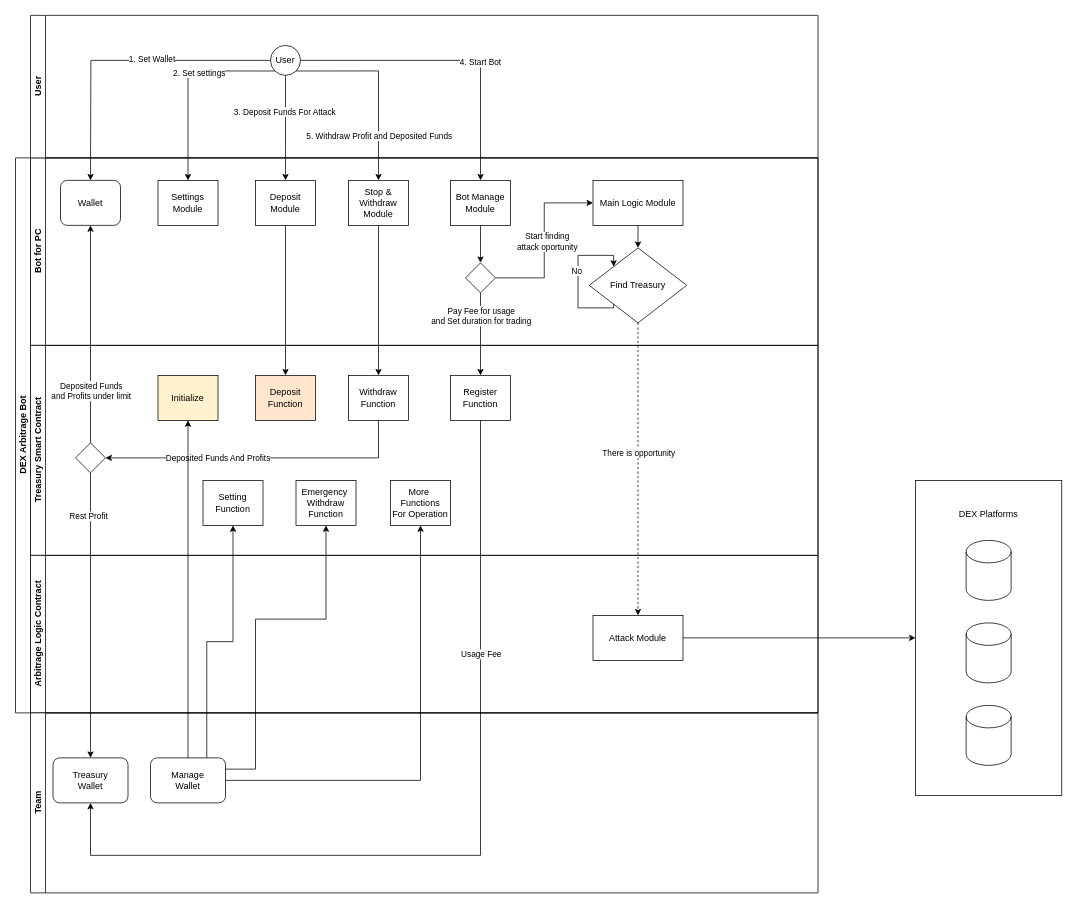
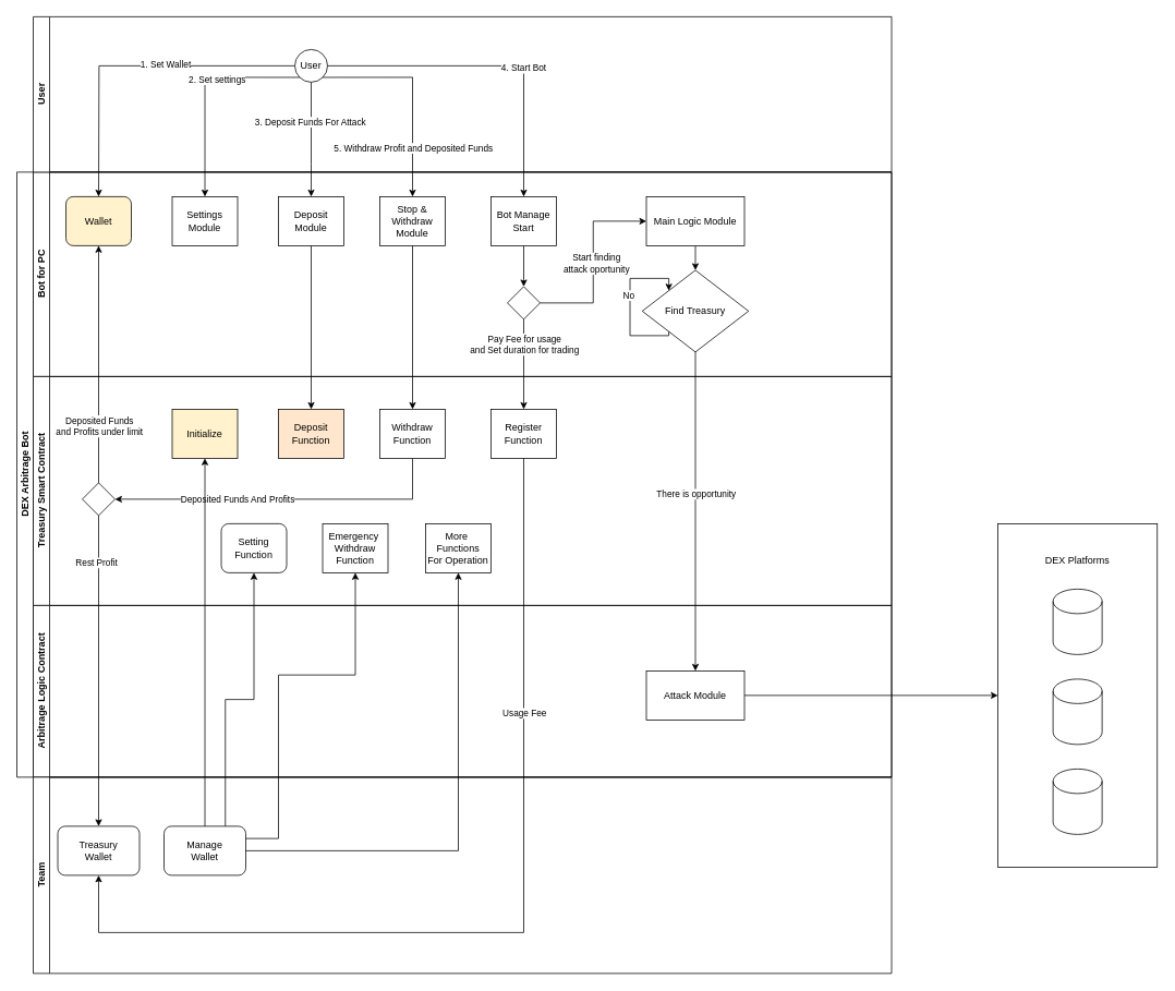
  <mxCell id="0" />
  <mxCell id="1" parent="0" />
  <mxCell id="2" value="DEX Arbitrage Bot" style="swimlane;html=1;childLayout=stackLayout;resizeParent=1;resizeParentMax=0;horizontal=0;startSize=20;horizontalStack=0;" parent="1" vertex="1"><mxGeometry x="20" y="210" width="1070" height="740" as="geometry" /></mxCell>
  <mxCell id="3" style="edgeStyle=orthogonalEdgeStyle;rounded=0;orthogonalLoop=1;jettySize=auto;html=1;exitX=0.5;exitY=1;exitDx=0;exitDy=0;entryX=0.5;entryY=0;entryDx=0;entryDy=0;" edge="1" parent="2" source="11" target="23"><mxGeometry relative="1" as="geometry" /></mxCell>
  <mxCell id="4" style="edgeStyle=orthogonalEdgeStyle;rounded=0;orthogonalLoop=1;jettySize=auto;html=1;exitX=0.5;exitY=1;exitDx=0;exitDy=0;" edge="1" parent="2" source="12" target="26"><mxGeometry relative="1" as="geometry" /></mxCell>
  <mxCell id="5" style="edgeStyle=orthogonalEdgeStyle;rounded=0;orthogonalLoop=1;jettySize=auto;html=1;exitX=0.5;exitY=1;exitDx=0;exitDy=0;entryX=0.5;entryY=0;entryDx=0;entryDy=0;" edge="1" parent="2" source="18" target="27"><mxGeometry relative="1" as="geometry" /></mxCell>
  <mxCell id="6" value="Pay Fee for usage &lt;br&gt;and Set duration for trading" style="edgeLabel;html=1;align=center;verticalAlign=middle;resizable=0;points=[];" vertex="1" connectable="0" parent="5"><mxGeometry x="0.11" y="1" relative="1" as="geometry"><mxPoint x="-1" y="-31" as="offset" /></mxGeometry></mxCell>
  <mxCell id="7" value="Bot for PC" style="swimlane;html=1;startSize=20;horizontal=0;" parent="2" vertex="1"><mxGeometry x="20" width="1050" height="250" as="geometry" /></mxCell>
  <mxCell id="8" value="Settings&lt;br&gt;Module" style="rounded=0;whiteSpace=wrap;html=1;fontFamily=Helvetica;fontSize=12;fontColor=#000000;align=center;" parent="7" vertex="1"><mxGeometry x="170" y="30" width="80" height="60" as="geometry" /></mxCell>
  <mxCell id="9" style="edgeStyle=orthogonalEdgeStyle;rounded=0;orthogonalLoop=1;jettySize=auto;html=1;exitX=0.5;exitY=1;exitDx=0;exitDy=0;entryX=0.5;entryY=0;entryDx=0;entryDy=0;" edge="1" parent="7" source="10" target="18"><mxGeometry relative="1" as="geometry" /></mxCell>
- <mxCell id="10" value="Bot Manage&lt;br&gt;Module" style="rounded=0;whiteSpace=wrap;html=1;fontFamily=Helvetica;fontSize=12;fontColor=#000000;align=center;" parent="7" vertex="1"><mxGeometry x="560" y="30" width="80" height="60" as="geometry" /></mxCell>
+ <mxCell id="10" value="Bot Manage&lt;br&gt;Start" style="rounded=0;whiteSpace=wrap;html=1;fontFamily=Helvetica;fontSize=12;fontColor=#000000;align=center;" parent="7" vertex="1"><mxGeometry x="560" y="30" width="80" height="60" as="geometry" /></mxCell>
  <mxCell id="11" value="Deposit&lt;br&gt;Module" style="rounded=0;whiteSpace=wrap;html=1;fontFamily=Helvetica;fontSize=12;fontColor=#000000;align=center;" vertex="1" parent="7"><mxGeometry x="300" y="30" width="80" height="60" as="geometry" /></mxCell>
  <mxCell id="12" value="Stop &amp;amp; Withdraw&lt;br&gt;Module" style="rounded=0;whiteSpace=wrap;html=1;fontFamily=Helvetica;fontSize=12;fontColor=#000000;align=center;" vertex="1" parent="7"><mxGeometry x="424" y="30" width="80" height="60" as="geometry" /></mxCell>
- <mxCell id="13" value="Wallet" style="rounded=1;whiteSpace=wrap;html=1;" vertex="1" parent="7"><mxGeometry x="40" y="30" width="80" height="60" as="geometry" /></mxCell>
+ <mxCell id="13" value="Wallet" style="rounded=1;whiteSpace=wrap;html=1;fillColor=#fff2cc;" vertex="1" parent="7"><mxGeometry x="40" y="30" width="80" height="60" as="geometry" /></mxCell>
  <mxCell id="14" style="edgeStyle=orthogonalEdgeStyle;rounded=0;orthogonalLoop=1;jettySize=auto;html=1;exitX=0.5;exitY=1;exitDx=0;exitDy=0;entryX=0.5;entryY=0;entryDx=0;entryDy=0;" edge="1" parent="7" source="15" target="19"><mxGeometry relative="1" as="geometry" /></mxCell>
  <mxCell id="15" value="Main Logic Module" style="rounded=0;whiteSpace=wrap;html=1;" vertex="1" parent="7"><mxGeometry x="750" y="30" width="120" height="60" as="geometry" /></mxCell>
  <mxCell id="16" style="edgeStyle=orthogonalEdgeStyle;rounded=0;orthogonalLoop=1;jettySize=auto;html=1;exitX=1;exitY=0.5;exitDx=0;exitDy=0;entryX=0;entryY=0.5;entryDx=0;entryDy=0;" edge="1" parent="7" source="18" target="15"><mxGeometry relative="1" as="geometry" /></mxCell>
  <mxCell id="17" value="Start finding &lt;br&gt;attack oportunity" style="edgeLabel;html=1;align=center;verticalAlign=middle;resizable=0;points=[];" vertex="1" connectable="0" parent="16"><mxGeometry x="-0.011" y="-3" relative="1" as="geometry"><mxPoint as="offset" /></mxGeometry></mxCell>
  <mxCell id="18" value="" style="rhombus;whiteSpace=wrap;html=1;fontFamily=Helvetica;fontSize=12;fontColor=#000000;align=center;" vertex="1" parent="7"><mxGeometry x="580" y="140" width="40" height="40" as="geometry" /></mxCell>
  <mxCell id="19" value="Find Treasury" style="rhombus;whiteSpace=wrap;html=1;fontFamily=Helvetica;fontSize=12;fontColor=#000000;align=center;" vertex="1" parent="7"><mxGeometry x="745" y="120" width="130" height="100" as="geometry" /></mxCell>
  <mxCell id="20" style="edgeStyle=orthogonalEdgeStyle;rounded=0;orthogonalLoop=1;jettySize=auto;html=1;exitX=0;exitY=1;exitDx=0;exitDy=0;entryX=0;entryY=0;entryDx=0;entryDy=0;" edge="1" parent="7" source="19" target="19"><mxGeometry relative="1" as="geometry"><Array as="points"><mxPoint x="778" y="200" /><mxPoint x="730" y="200" /><mxPoint x="730" y="130" /><mxPoint x="778" y="130" /></Array></mxGeometry></mxCell>
  <mxCell id="21" value="No&amp;nbsp;" style="edgeLabel;html=1;align=center;verticalAlign=middle;resizable=0;points=[];" vertex="1" connectable="0" parent="20"><mxGeometry x="0.1" y="1" relative="1" as="geometry"><mxPoint as="offset" /></mxGeometry></mxCell>
  <mxCell id="22" value="Treasury Smart Contract" style="swimlane;html=1;startSize=20;horizontal=0;" parent="2" vertex="1"><mxGeometry x="20" y="250" width="1050" height="280" as="geometry" /></mxCell>
  <mxCell id="23" value="Deposit&lt;br&gt;Function" style="rounded=0;whiteSpace=wrap;html=1;fontFamily=Helvetica;fontSize=12;fontColor=#000000;align=center;fillColor=#ffe6cc;" parent="22" vertex="1"><mxGeometry x="300" y="40" width="80" height="60" as="geometry" /></mxCell>
  <mxCell id="24" style="edgeStyle=orthogonalEdgeStyle;rounded=0;orthogonalLoop=1;jettySize=auto;html=1;entryX=1;entryY=0.5;entryDx=0;entryDy=0;" edge="1" parent="22" source="26" target="28"><mxGeometry relative="1" as="geometry"><Array as="points"><mxPoint x="464" y="150" /></Array></mxGeometry></mxCell>
  <mxCell id="25" value="Deposited Funds And Profits" style="edgeLabel;html=1;align=center;verticalAlign=middle;resizable=0;points=[];" vertex="1" connectable="0" parent="24"><mxGeometry x="0.279" y="-1" relative="1" as="geometry"><mxPoint as="offset" /></mxGeometry></mxCell>
  <mxCell id="26" value="Withdraw&lt;br&gt;Function" style="rounded=0;whiteSpace=wrap;html=1;fontFamily=Helvetica;fontSize=12;fontColor=#000000;align=center;" vertex="1" parent="22"><mxGeometry x="424" y="40" width="80" height="60" as="geometry" /></mxCell>
  <mxCell id="27" value="Register&lt;br&gt;Function" style="rounded=0;whiteSpace=wrap;html=1;fontFamily=Helvetica;fontSize=12;fontColor=#000000;align=center;" vertex="1" parent="22"><mxGeometry x="560" y="40" width="80" height="60" as="geometry" /></mxCell>
  <mxCell id="28" value="" style="rhombus;whiteSpace=wrap;html=1;fontFamily=Helvetica;fontSize=12;fontColor=#000000;align=center;" parent="22" vertex="1"><mxGeometry x="60" y="130" width="40" height="40" as="geometry" /></mxCell>
  <mxCell id="29" value="Initialize" style="rounded=0;whiteSpace=wrap;html=1;fontFamily=Helvetica;fontSize=12;fontColor=#000000;align=center;fillColor=#fff2cc;" vertex="1" parent="22"><mxGeometry x="170" y="40" width="80" height="60" as="geometry" /></mxCell>
- <mxCell id="30" value="Setting&lt;br&gt;Function" style="rounded=0;whiteSpace=wrap;html=1;fontFamily=Helvetica;fontSize=12;fontColor=#000000;align=center;" vertex="1" parent="22"><mxGeometry x="230" y="180" width="80" height="60" as="geometry" /></mxCell>
+ <mxCell id="30" value="Setting&lt;br&gt;Function" style="whiteSpace=wrap;html=1;fontFamily=Helvetica;fontSize=12;fontColor=#000000;align=center;rounded=1;" vertex="1" parent="22"><mxGeometry x="230" y="180" width="80" height="60" as="geometry" /></mxCell>
  <mxCell id="31" value="Emergency&amp;nbsp;&lt;br&gt;Withdraw&lt;br&gt;Function" style="rounded=0;whiteSpace=wrap;html=1;fontFamily=Helvetica;fontSize=12;fontColor=#000000;align=center;" vertex="1" parent="22"><mxGeometry x="354" y="180" width="80" height="60" as="geometry" /></mxCell>
  <mxCell id="32" value="More&amp;nbsp; Functions&lt;br&gt;For Operation" style="rounded=0;whiteSpace=wrap;html=1;fontFamily=Helvetica;fontSize=12;fontColor=#000000;align=center;" vertex="1" parent="22"><mxGeometry x="480" y="180" width="80" height="60" as="geometry" /></mxCell>
  <mxCell id="33" value="Arbitrage Logic Contract" style="swimlane;html=1;startSize=20;horizontal=0;" parent="2" vertex="1"><mxGeometry x="20" y="530" width="1050" height="210" as="geometry" /></mxCell>
  <mxCell id="34" value="Attack Module" style="rounded=0;whiteSpace=wrap;html=1;" vertex="1" parent="33"><mxGeometry x="750" y="80" width="120" height="60" as="geometry" /></mxCell>
  <mxCell id="35" style="edgeStyle=orthogonalEdgeStyle;rounded=0;orthogonalLoop=1;jettySize=auto;html=1;entryX=0.5;entryY=1;entryDx=0;entryDy=0;exitX=0.5;exitY=0;exitDx=0;exitDy=0;" edge="1" parent="2" source="28" target="13"><mxGeometry relative="1" as="geometry"><mxPoint x="120" y="300" as="sourcePoint" /><mxPoint x="100.5" y="110" as="targetPoint" /></mxGeometry></mxCell>
  <mxCell id="36" value="Deposited Funds &lt;br&gt;and Profits under limit" style="edgeLabel;html=1;align=center;verticalAlign=middle;resizable=0;points=[];" vertex="1" connectable="0" parent="35"><mxGeometry x="-0.184" y="2" relative="1" as="geometry"><mxPoint x="2" y="48" as="offset" /></mxGeometry></mxCell>
- <mxCell id="37" style="edgeStyle=orthogonalEdgeStyle;rounded=0;orthogonalLoop=1;jettySize=auto;html=1;exitX=0.5;exitY=1;exitDx=0;exitDy=0;dashed=1;" edge="1" parent="2" source="19" target="34"><mxGeometry relative="1" as="geometry" /></mxCell>
+ <mxCell id="37" style="edgeStyle=orthogonalEdgeStyle;rounded=0;orthogonalLoop=1;jettySize=auto;html=1;exitX=0.5;exitY=1;exitDx=0;exitDy=0;" edge="1" parent="2" source="19" target="34"><mxGeometry relative="1" as="geometry" /></mxCell>
  <mxCell id="38" value="There is opportunity" style="edgeLabel;html=1;align=center;verticalAlign=middle;resizable=0;points=[];" vertex="1" connectable="0" parent="37"><mxGeometry x="-0.115" relative="1" as="geometry"><mxPoint as="offset" /></mxGeometry></mxCell>
  <mxCell id="39" value="User" style="swimlane;html=1;startSize=20;horizontal=0;" vertex="1" parent="1"><mxGeometry x="40" y="20" width="1050" height="190" as="geometry" /></mxCell>
  <mxCell id="40" value="User" style="ellipse;whiteSpace=wrap;html=1;" vertex="1" parent="39"><mxGeometry x="320" y="40" width="40" height="40" as="geometry" /></mxCell>
  <mxCell id="41" style="edgeStyle=orthogonalEdgeStyle;rounded=0;orthogonalLoop=1;jettySize=auto;html=1;exitX=0;exitY=1;exitDx=0;exitDy=0;entryX=0.5;entryY=0;entryDx=0;entryDy=0;" edge="1" parent="1" source="40" target="8"><mxGeometry relative="1" as="geometry" /></mxCell>
  <mxCell id="42" value="2. Set settings" style="edgeLabel;html=1;align=center;verticalAlign=middle;resizable=0;points=[];" vertex="1" connectable="0" parent="41"><mxGeometry x="-0.229" y="2" relative="1" as="geometry"><mxPoint as="offset" /></mxGeometry></mxCell>
  <mxCell id="43" style="edgeStyle=orthogonalEdgeStyle;rounded=0;orthogonalLoop=1;jettySize=auto;html=1;exitX=0.5;exitY=1;exitDx=0;exitDy=0;entryX=0.5;entryY=0;entryDx=0;entryDy=0;" edge="1" parent="1" source="40" target="11"><mxGeometry relative="1" as="geometry"><Array as="points"><mxPoint x="380" y="200" /><mxPoint x="380" y="200" /></Array></mxGeometry></mxCell>
  <mxCell id="44" value="3. Deposit Funds For Attack" style="edgeLabel;html=1;align=center;verticalAlign=middle;resizable=0;points=[];" vertex="1" connectable="0" parent="43"><mxGeometry x="-0.315" y="-2" relative="1" as="geometry"><mxPoint as="offset" /></mxGeometry></mxCell>
  <mxCell id="45" style="edgeStyle=orthogonalEdgeStyle;rounded=0;orthogonalLoop=1;jettySize=auto;html=1;exitX=1;exitY=1;exitDx=0;exitDy=0;entryX=0.5;entryY=0;entryDx=0;entryDy=0;" edge="1" parent="1" source="40" target="12"><mxGeometry relative="1" as="geometry"><Array as="points"><mxPoint x="504" y="94" /></Array></mxGeometry></mxCell>
  <mxCell id="46" value="5. Withdraw Profit and Deposited Funds" style="edgeLabel;html=1;align=center;verticalAlign=middle;resizable=0;points=[];" vertex="1" connectable="0" parent="45"><mxGeometry x="0.357" relative="1" as="geometry"><mxPoint y="22" as="offset" /></mxGeometry></mxCell>
  <mxCell id="47" style="edgeStyle=orthogonalEdgeStyle;rounded=0;orthogonalLoop=1;jettySize=auto;html=1;exitX=1;exitY=0.5;exitDx=0;exitDy=0;entryX=0.5;entryY=0;entryDx=0;entryDy=0;" edge="1" parent="1" source="40" target="10"><mxGeometry relative="1" as="geometry"><Array as="points"><mxPoint x="640" y="80" /></Array></mxGeometry></mxCell>
  <mxCell id="48" value="4. Start Bot" style="edgeLabel;html=1;align=center;verticalAlign=middle;resizable=0;points=[];" vertex="1" connectable="0" parent="47"><mxGeometry x="0.194" y="-2" relative="1" as="geometry"><mxPoint as="offset" /></mxGeometry></mxCell>
  <mxCell id="49" style="edgeStyle=orthogonalEdgeStyle;rounded=0;orthogonalLoop=1;jettySize=auto;html=1;exitX=0;exitY=0.5;exitDx=0;exitDy=0;entryX=0.5;entryY=0;entryDx=0;entryDy=0;" edge="1" parent="1" source="40"><mxGeometry relative="1" as="geometry"><mxPoint x="120" y="240" as="targetPoint" /></mxGeometry></mxCell>
  <mxCell id="50" value="1. Set Wallet" style="edgeLabel;html=1;align=center;verticalAlign=middle;resizable=0;points=[];" vertex="1" connectable="0" parent="49"><mxGeometry x="-0.202" y="-2" relative="1" as="geometry"><mxPoint as="offset" /></mxGeometry></mxCell>
  <mxCell id="51" value="Team" style="swimlane;html=1;startSize=20;horizontal=0;" vertex="1" parent="1"><mxGeometry x="40" y="950" width="1050" height="240" as="geometry" /></mxCell>
  <mxCell id="52" value="Treasury &lt;br&gt;Wallet" style="rounded=1;whiteSpace=wrap;html=1;" vertex="1" parent="51"><mxGeometry x="30" y="60" width="100" height="60" as="geometry" /></mxCell>
  <mxCell id="53" value="Manage &lt;br&gt;Wallet" style="rounded=1;whiteSpace=wrap;html=1;" vertex="1" parent="51"><mxGeometry x="160" y="60" width="100" height="60" as="geometry" /></mxCell>
  <mxCell id="54" style="edgeStyle=orthogonalEdgeStyle;rounded=0;orthogonalLoop=1;jettySize=auto;html=1;exitX=0.5;exitY=1;exitDx=0;exitDy=0;entryX=0.5;entryY=0;entryDx=0;entryDy=0;" edge="1" parent="1" source="28" target="52"><mxGeometry relative="1" as="geometry" /></mxCell>
  <mxCell id="55" value="Rest Profit&amp;nbsp;" style="edgeLabel;html=1;align=center;verticalAlign=middle;resizable=0;points=[];" vertex="1" connectable="0" parent="54"><mxGeometry x="-0.698" y="-2" relative="1" as="geometry"><mxPoint as="offset" /></mxGeometry></mxCell>
  <mxCell id="56" style="edgeStyle=orthogonalEdgeStyle;rounded=0;orthogonalLoop=1;jettySize=auto;html=1;exitX=0.5;exitY=1;exitDx=0;exitDy=0;entryX=0.5;entryY=1;entryDx=0;entryDy=0;" edge="1" parent="1" source="27" target="52"><mxGeometry relative="1" as="geometry"><Array as="points"><mxPoint x="640" y="1140" /><mxPoint x="120" y="1140" /></Array></mxGeometry></mxCell>
  <mxCell id="57" value="Usage Fee" style="edgeLabel;html=1;align=center;verticalAlign=middle;resizable=0;points=[];" vertex="1" connectable="0" parent="56"><mxGeometry x="-0.469" relative="1" as="geometry"><mxPoint as="offset" /></mxGeometry></mxCell>
  <mxCell id="58" style="edgeStyle=orthogonalEdgeStyle;rounded=0;orthogonalLoop=1;jettySize=auto;html=1;exitX=1;exitY=0.5;exitDx=0;exitDy=0;entryX=0;entryY=0.5;entryDx=0;entryDy=0;" edge="1" parent="1" source="34" target="60"><mxGeometry relative="1" as="geometry" /></mxCell>
  <mxCell id="59" value="" style="group" vertex="1" connectable="0" parent="1"><mxGeometry x="1220" y="640" width="195" height="420" as="geometry" /></mxCell>
  <mxCell id="60" value="DEX Platforms&lt;br&gt;&lt;br&gt;&lt;br&gt;&lt;br&gt;&lt;br&gt;&lt;br&gt;&lt;br&gt;&lt;br&gt;&lt;br&gt;&lt;br&gt;&lt;br&gt;&lt;br&gt;&lt;br&gt;&lt;br&gt;&lt;br&gt;&lt;br&gt;&lt;br&gt;&lt;br&gt;&lt;br&gt;&lt;br&gt;&lt;br&gt;&lt;br&gt;&lt;br&gt;&lt;br&gt;" style="rounded=0;whiteSpace=wrap;html=1;" vertex="1" parent="59"><mxGeometry width="195" height="420" as="geometry" /></mxCell>
  <mxCell id="61" value="" style="shape=cylinder3;whiteSpace=wrap;html=1;boundedLbl=1;backgroundOutline=1;size=15;" vertex="1" parent="59"><mxGeometry x="67.5" y="190" width="60" height="80" as="geometry" /></mxCell>
  <mxCell id="62" value="" style="shape=cylinder3;whiteSpace=wrap;html=1;boundedLbl=1;backgroundOutline=1;size=15;container=0;" vertex="1" parent="59"><mxGeometry x="67.5" y="80" width="60" height="80" as="geometry" /></mxCell>
  <mxCell id="63" value="" style="shape=cylinder3;whiteSpace=wrap;html=1;boundedLbl=1;backgroundOutline=1;size=15;" vertex="1" parent="59"><mxGeometry x="67.5" y="300" width="60" height="80" as="geometry" /></mxCell>
  <mxCell id="64" style="edgeStyle=orthogonalEdgeStyle;rounded=0;orthogonalLoop=1;jettySize=auto;html=1;exitX=0.5;exitY=0;exitDx=0;exitDy=0;entryX=0.5;entryY=1;entryDx=0;entryDy=0;" edge="1" parent="1" source="53" target="29"><mxGeometry relative="1" as="geometry" /></mxCell>
  <mxCell id="65" style="edgeStyle=orthogonalEdgeStyle;rounded=0;orthogonalLoop=1;jettySize=auto;html=1;exitX=0.75;exitY=0;exitDx=0;exitDy=0;entryX=0.5;entryY=1;entryDx=0;entryDy=0;" edge="1" parent="1" source="53" target="30"><mxGeometry relative="1" as="geometry" /></mxCell>
  <mxCell id="66" style="edgeStyle=orthogonalEdgeStyle;rounded=0;orthogonalLoop=1;jettySize=auto;html=1;exitX=1;exitY=0.25;exitDx=0;exitDy=0;entryX=0.5;entryY=1;entryDx=0;entryDy=0;" edge="1" parent="1" source="53" target="31"><mxGeometry relative="1" as="geometry"><Array as="points"><mxPoint x="340" y="1025" /><mxPoint x="340" y="825" /><mxPoint x="434" y="825" /></Array></mxGeometry></mxCell>
  <mxCell id="67" style="edgeStyle=orthogonalEdgeStyle;rounded=0;orthogonalLoop=1;jettySize=auto;html=1;exitX=1;exitY=0.5;exitDx=0;exitDy=0;entryX=0.5;entryY=1;entryDx=0;entryDy=0;" edge="1" parent="1" source="53" target="32"><mxGeometry relative="1" as="geometry" /></mxCell>
